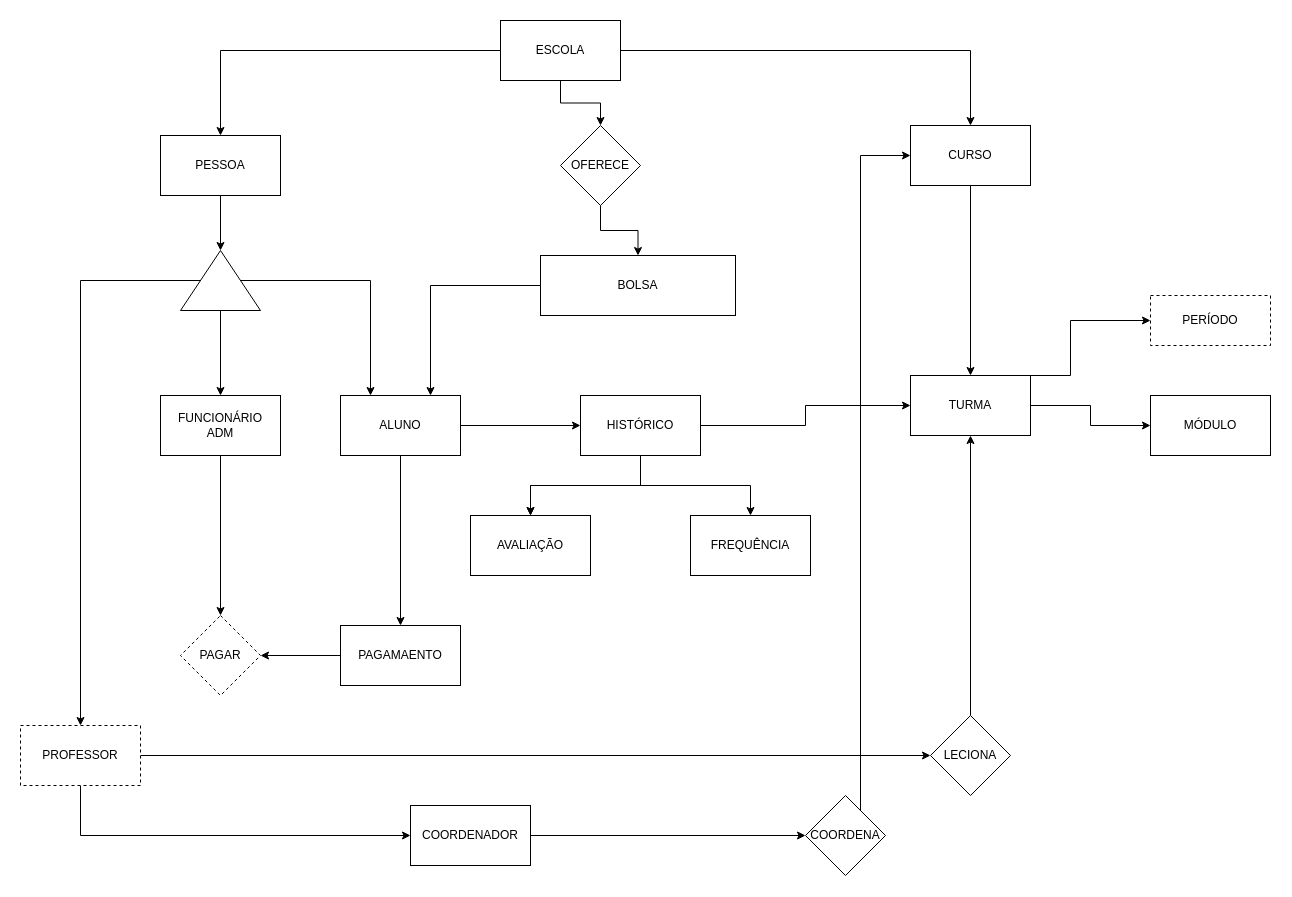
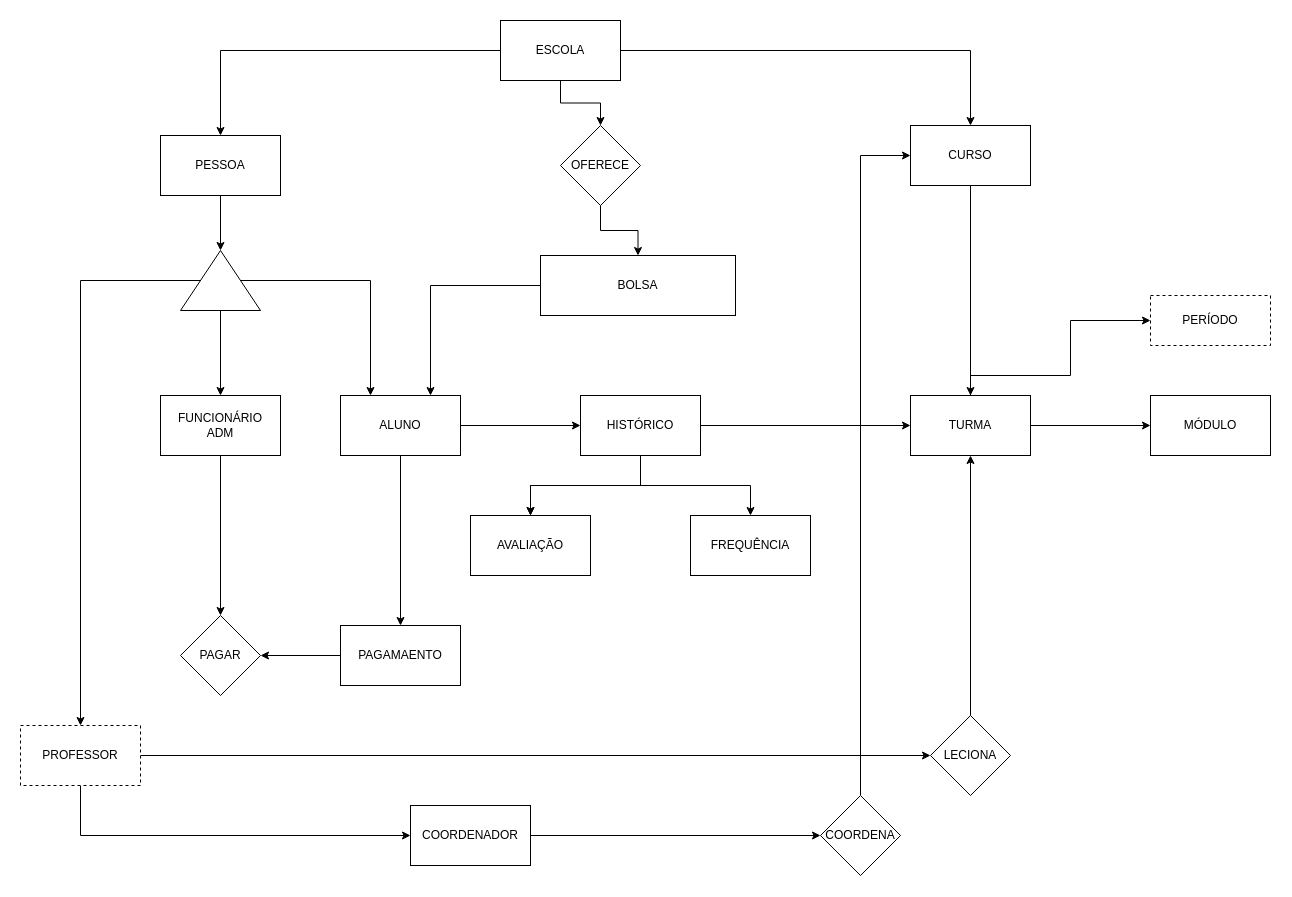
  <mxCell id="0" />
  <mxCell id="1" parent="0" />
  <mxCell id="2" value="" style="edgeStyle=orthogonalEdgeStyle;rounded=0;orthogonalLoop=1;jettySize=auto;html=1;" edge="1" parent="1" source="5" target="7"><mxGeometry relative="1" as="geometry" /></mxCell>
  <mxCell id="3" value="" style="edgeStyle=orthogonalEdgeStyle;rounded=0;orthogonalLoop=1;jettySize=auto;html=1;" edge="1" parent="1" source="5" target="9"><mxGeometry relative="1" as="geometry" /></mxCell>
  <mxCell id="4" value="" style="edgeStyle=orthogonalEdgeStyle;rounded=0;orthogonalLoop=1;jettySize=auto;html=1;" edge="1" parent="1" source="5" target="38"><mxGeometry relative="1" as="geometry" /></mxCell>
  <mxCell id="5" value="&lt;font style=&quot;color: light-dark(rgb(0, 0, 0), rgb(0, 0, 0));&quot;&gt;ESCOLA&lt;/font&gt;" style="whiteSpace=wrap;html=1;fillColor=light-dark(#FFFFFF,#FFFFFF);" vertex="1" parent="1"><mxGeometry x="500" y="20" width="120" height="60" as="geometry" /></mxCell>
  <mxCell id="6" value="" style="edgeStyle=orthogonalEdgeStyle;rounded=0;orthogonalLoop=1;jettySize=auto;html=1;" edge="1" parent="1" source="7" target="28"><mxGeometry relative="1" as="geometry" /></mxCell>
  <mxCell id="7" value="&lt;font style=&quot;color: light-dark(rgb(0, 0, 0), rgb(0, 0, 0));&quot;&gt;CURSO&lt;/font&gt;" style="whiteSpace=wrap;html=1;fillColor=light-dark(#FFFFFF,#FFFFFF);" vertex="1" parent="1"><mxGeometry x="910" y="125" width="120" height="60" as="geometry" /></mxCell>
  <mxCell id="8" style="edgeStyle=orthogonalEdgeStyle;rounded=0;orthogonalLoop=1;jettySize=auto;html=1;entryX=1;entryY=0.5;entryDx=0;entryDy=0;" edge="1" parent="1" source="9" target="13"><mxGeometry relative="1" as="geometry" /></mxCell>
  <mxCell id="9" value="PESSOA" style="whiteSpace=wrap;html=1;fillColor=light-dark(#FFFFFF,#FFFFFF);fontColor=light-dark(#000000,#000000);" vertex="1" parent="1"><mxGeometry x="160" y="135" width="120" height="60" as="geometry" /></mxCell>
  <mxCell id="10" value="" style="edgeStyle=orthogonalEdgeStyle;rounded=0;orthogonalLoop=1;jettySize=auto;html=1;" edge="1" parent="1" source="13" target="15"><mxGeometry relative="1" as="geometry" /></mxCell>
  <mxCell id="11" value="" style="edgeStyle=orthogonalEdgeStyle;rounded=0;orthogonalLoop=1;jettySize=auto;html=1;" edge="1" parent="1" source="13" target="18"><mxGeometry relative="1" as="geometry"><Array as="points"><mxPoint x="370" y="280" /></Array></mxGeometry></mxCell>
  <mxCell id="12" value="" style="edgeStyle=orthogonalEdgeStyle;rounded=0;orthogonalLoop=1;jettySize=auto;html=1;" edge="1" parent="1" source="13" target="21"><mxGeometry relative="1" as="geometry" /></mxCell>
  <mxCell id="13" value="" style="triangle;whiteSpace=wrap;html=1;rotation=-90;fillColor=light-dark(#FFFFFF,#FFFFFF);" vertex="1" parent="1"><mxGeometry x="190" y="240" width="60" height="80" as="geometry" /></mxCell>
  <mxCell id="14" value="" style="edgeStyle=orthogonalEdgeStyle;rounded=0;orthogonalLoop=1;jettySize=auto;html=1;" edge="1" parent="1" source="15" target="23"><mxGeometry relative="1" as="geometry" /></mxCell>
  <mxCell id="15" value="&lt;font style=&quot;color: light-dark(rgb(0, 0, 0), rgb(0, 0, 0));&quot;&gt;FUNCIONÁRIO&lt;/font&gt;&lt;div&gt;&lt;font style=&quot;color: light-dark(rgb(0, 0, 0), rgb(0, 0, 0));&quot;&gt;ADM&lt;/font&gt;&lt;/div&gt;" style="whiteSpace=wrap;html=1;fillColor=light-dark(#FFFFFF,#FFFFFF);" vertex="1" parent="1"><mxGeometry x="160" y="395" width="120" height="60" as="geometry" /></mxCell>
  <mxCell id="16" value="" style="edgeStyle=orthogonalEdgeStyle;rounded=0;orthogonalLoop=1;jettySize=auto;html=1;" edge="1" parent="1" source="18" target="25"><mxGeometry relative="1" as="geometry" /></mxCell>
  <mxCell id="17" value="" style="edgeStyle=orthogonalEdgeStyle;rounded=0;orthogonalLoop=1;jettySize=auto;html=1;" edge="1" parent="1" source="18" target="45"><mxGeometry relative="1" as="geometry" /></mxCell>
  <mxCell id="18" value="&lt;font style=&quot;color: light-dark(rgb(0, 0, 0), rgb(0, 0, 0));&quot;&gt;ALUNO&lt;/font&gt;" style="whiteSpace=wrap;html=1;fillColor=light-dark(#FFFFFF,#FFFFFF);" vertex="1" parent="1"><mxGeometry x="340" y="395" width="120" height="60" as="geometry" /></mxCell>
  <mxCell id="19" value="" style="edgeStyle=orthogonalEdgeStyle;rounded=0;orthogonalLoop=1;jettySize=auto;html=1;" edge="1" parent="1" source="21" target="32"><mxGeometry relative="1" as="geometry"><Array as="points"><mxPoint x="80" y="835" /></Array></mxGeometry></mxCell>
  <mxCell id="20" value="" style="edgeStyle=orthogonalEdgeStyle;rounded=0;orthogonalLoop=1;jettySize=auto;html=1;" edge="1" parent="1" source="21" target="36"><mxGeometry relative="1" as="geometry" /></mxCell>
  <mxCell id="21" value="&lt;font style=&quot;color: light-dark(rgb(0, 0, 0), rgb(0, 0, 0));&quot;&gt;PROFESSOR&lt;/font&gt;" style="whiteSpace=wrap;html=1;fillColor=light-dark(#FFFFFF,#FFFFFF);dashed=1;" vertex="1" parent="1"><mxGeometry x="20" y="725" width="120" height="60" as="geometry" /></mxCell>
  <mxCell id="22" style="edgeStyle=orthogonalEdgeStyle;rounded=0;orthogonalLoop=1;jettySize=auto;html=1;exitX=0.5;exitY=1;exitDx=0;exitDy=0;" edge="1" parent="1" source="18" target="18"><mxGeometry relative="1" as="geometry" /></mxCell>
- <mxCell id="23" value="&lt;font style=&quot;color: light-dark(rgb(0, 0, 0), rgb(0, 0, 0));&quot;&gt;PAGAR&lt;/font&gt;" style="rhombus;whiteSpace=wrap;html=1;fillColor=light-dark(#FFFFFF,#FFFFFF);dashed=1;" vertex="1" parent="1"><mxGeometry x="180" y="615" width="80" height="80" as="geometry" /></mxCell>
+ <mxCell id="23" value="&lt;font style=&quot;color: light-dark(rgb(0, 0, 0), rgb(0, 0, 0));&quot;&gt;PAGAR&lt;/font&gt;" style="rhombus;whiteSpace=wrap;html=1;fillColor=light-dark(#FFFFFF,#FFFFFF);" vertex="1" parent="1"><mxGeometry x="180" y="615" width="80" height="80" as="geometry" /></mxCell>
  <mxCell id="24" style="edgeStyle=orthogonalEdgeStyle;rounded=0;orthogonalLoop=1;jettySize=auto;html=1;entryX=1;entryY=0.5;entryDx=0;entryDy=0;" edge="1" parent="1" source="25" target="23"><mxGeometry relative="1" as="geometry" /></mxCell>
  <mxCell id="25" value="&lt;font style=&quot;color: light-dark(rgb(0, 0, 0), rgb(0, 0, 0));&quot;&gt;PAGAMAENTO&lt;/font&gt;" style="whiteSpace=wrap;html=1;fillColor=light-dark(#FFFFFF,#FFFFFF);" vertex="1" parent="1"><mxGeometry x="340" y="625" width="120" height="60" as="geometry" /></mxCell>
  <mxCell id="26" value="" style="edgeStyle=orthogonalEdgeStyle;rounded=0;orthogonalLoop=1;jettySize=auto;html=1;" edge="1" parent="1" source="28" target="29"><mxGeometry relative="1" as="geometry"><Array as="points"><mxPoint x="1070" y="375" /></Array></mxGeometry></mxCell>
  <mxCell id="27" value="" style="edgeStyle=orthogonalEdgeStyle;rounded=0;orthogonalLoop=1;jettySize=auto;html=1;" edge="1" parent="1" source="28" target="30"><mxGeometry relative="1" as="geometry" /></mxCell>
- <mxCell id="28" value="&lt;font style=&quot;color: light-dark(rgb(0, 0, 0), rgb(0, 0, 0));&quot;&gt;TURMA&lt;/font&gt;" style="whiteSpace=wrap;html=1;fillColor=light-dark(#FFFFFF,#FFFFFF);" vertex="1" parent="1"><mxGeometry x="910" y="375" width="120" height="60" as="geometry" /></mxCell>
+ <mxCell id="28" value="&lt;font style=&quot;color: light-dark(rgb(0, 0, 0), rgb(0, 0, 0));&quot;&gt;TURMA&lt;/font&gt;" style="whiteSpace=wrap;html=1;fillColor=light-dark(#FFFFFF,#FFFFFF);" vertex="1" parent="1"><mxGeometry x="910" y="395" width="120" height="60" as="geometry" /></mxCell>
  <mxCell id="29" value="&lt;font style=&quot;color: light-dark(rgb(0, 0, 0), rgb(0, 0, 0));&quot;&gt;PERÍODO&lt;/font&gt;" style="whiteSpace=wrap;html=1;fillColor=light-dark(#FFFFFF,#FFFFFF);dashed=1;" vertex="1" parent="1"><mxGeometry x="1150" y="295" width="120" height="50" as="geometry" /></mxCell>
  <mxCell id="30" value="&lt;font style=&quot;color: light-dark(rgb(0, 0, 0), rgb(0, 0, 0));&quot;&gt;MÓDULO&lt;/font&gt;" style="whiteSpace=wrap;html=1;fillColor=light-dark(#FFFFFF,#FFFFFF);" vertex="1" parent="1"><mxGeometry x="1150" y="395" width="120" height="60" as="geometry" /></mxCell>
  <mxCell id="31" value="" style="edgeStyle=orthogonalEdgeStyle;rounded=0;orthogonalLoop=1;jettySize=auto;html=1;" edge="1" parent="1" source="32" target="34"><mxGeometry relative="1" as="geometry" /></mxCell>
  <mxCell id="32" value="&lt;font style=&quot;color: light-dark(rgb(0, 0, 0), rgb(0, 0, 0));&quot;&gt;COORDENADOR&lt;/font&gt;" style="whiteSpace=wrap;html=1;fillColor=light-dark(#FFFFFF,#FFFFFF);" vertex="1" parent="1"><mxGeometry x="410" y="805" width="120" height="60" as="geometry" /></mxCell>
  <mxCell id="33" style="edgeStyle=orthogonalEdgeStyle;rounded=0;orthogonalLoop=1;jettySize=auto;html=1;entryX=0;entryY=0.5;entryDx=0;entryDy=0;" edge="1" parent="1" source="34" target="7"><mxGeometry relative="1" as="geometry"><mxPoint x="770" y="255" as="targetPoint" /><Array as="points"><mxPoint x="860" y="155" /></Array></mxGeometry></mxCell>
- <mxCell id="34" value="&lt;font style=&quot;color: light-dark(rgb(0, 0, 0), rgb(0, 0, 0));&quot;&gt;COORDENA&lt;/font&gt;" style="rhombus;whiteSpace=wrap;html=1;fillColor=light-dark(#FFFFFF,#FFFFFF);" vertex="1" parent="1"><mxGeometry x="805" y="795" width="80" height="80" as="geometry" /></mxCell>
+ <mxCell id="34" value="&lt;font style=&quot;color: light-dark(rgb(0, 0, 0), rgb(0, 0, 0));&quot;&gt;COORDENA&lt;/font&gt;" style="rhombus;whiteSpace=wrap;html=1;fillColor=light-dark(#FFFFFF,#FFFFFF);" vertex="1" parent="1"><mxGeometry x="820" y="795" width="80" height="80" as="geometry" /></mxCell>
  <mxCell id="35" style="edgeStyle=orthogonalEdgeStyle;rounded=0;orthogonalLoop=1;jettySize=auto;html=1;entryX=0.5;entryY=1;entryDx=0;entryDy=0;" edge="1" parent="1" source="36" target="28"><mxGeometry relative="1" as="geometry" /></mxCell>
  <mxCell id="36" value="&lt;font style=&quot;color: light-dark(rgb(0, 0, 0), rgb(0, 0, 0));&quot;&gt;LECIONA&lt;/font&gt;" style="rhombus;whiteSpace=wrap;html=1;fillColor=light-dark(#FFFFFF,#FFFFFF);" vertex="1" parent="1"><mxGeometry x="930" y="715" width="80" height="80" as="geometry" /></mxCell>
  <mxCell id="37" value="" style="edgeStyle=orthogonalEdgeStyle;rounded=0;orthogonalLoop=1;jettySize=auto;html=1;" edge="1" parent="1" source="38" target="40"><mxGeometry relative="1" as="geometry" /></mxCell>
  <mxCell id="38" value="&lt;font style=&quot;color: light-dark(rgb(0, 0, 0), rgb(0, 0, 0));&quot;&gt;OFERECE&lt;/font&gt;" style="rhombus;whiteSpace=wrap;html=1;fillColor=light-dark(#FFFFFF,#FFFFFF);" vertex="1" parent="1"><mxGeometry x="560" y="125" width="80" height="80" as="geometry" /></mxCell>
  <mxCell id="39" style="edgeStyle=orthogonalEdgeStyle;rounded=0;orthogonalLoop=1;jettySize=auto;html=1;entryX=0.75;entryY=0;entryDx=0;entryDy=0;" edge="1" parent="1" source="40" target="18"><mxGeometry relative="1" as="geometry" /></mxCell>
  <mxCell id="40" value="&lt;font style=&quot;color: light-dark(rgb(0, 0, 0), rgb(0, 0, 0));&quot;&gt;BOLSA&lt;/font&gt;" style="whiteSpace=wrap;html=1;fillColor=light-dark(#FFFFFF,#FFFFFF);" vertex="1" parent="1"><mxGeometry x="540" y="255" width="195" height="60" as="geometry" /></mxCell>
  <mxCell id="41" style="edgeStyle=orthogonalEdgeStyle;rounded=0;orthogonalLoop=1;jettySize=auto;html=1;entryX=0;entryY=0.5;entryDx=0;entryDy=0;" edge="1" parent="1" source="45" target="28"><mxGeometry relative="1" as="geometry" /></mxCell>
  <mxCell id="42" value="" style="edgeStyle=orthogonalEdgeStyle;rounded=0;orthogonalLoop=1;jettySize=auto;html=1;" edge="1" parent="1" source="45" target="46"><mxGeometry relative="1" as="geometry" /></mxCell>
  <mxCell id="43" value="" style="edgeStyle=orthogonalEdgeStyle;rounded=0;orthogonalLoop=1;jettySize=auto;html=1;" edge="1" parent="1" source="45" target="46"><mxGeometry relative="1" as="geometry" /></mxCell>
  <mxCell id="44" value="" style="edgeStyle=orthogonalEdgeStyle;rounded=0;orthogonalLoop=1;jettySize=auto;html=1;" edge="1" parent="1" source="45" target="47"><mxGeometry relative="1" as="geometry" /></mxCell>
  <mxCell id="45" value="&lt;font style=&quot;color: light-dark(rgb(0, 0, 0), rgb(0, 0, 0));&quot;&gt;HISTÓRICO&lt;/font&gt;" style="whiteSpace=wrap;html=1;fillColor=light-dark(#FFFFFF,#FFFFFF);" vertex="1" parent="1"><mxGeometry x="580" y="395" width="120" height="60" as="geometry" /></mxCell>
  <mxCell id="46" value="&lt;font style=&quot;color: light-dark(rgb(0, 0, 0), rgb(0, 0, 0));&quot;&gt;AVALIAÇÃO&lt;/font&gt;" style="whiteSpace=wrap;html=1;fillColor=light-dark(#FFFFFF,#FFFFFF);" vertex="1" parent="1"><mxGeometry x="470" y="515" width="120" height="60" as="geometry" /></mxCell>
  <mxCell id="47" value="&lt;font style=&quot;color: light-dark(rgb(0, 0, 0), rgb(0, 0, 0));&quot;&gt;FREQUÊNCIA&lt;/font&gt;" style="whiteSpace=wrap;html=1;fillColor=light-dark(#FFFFFF,#FFFFFF);" vertex="1" parent="1"><mxGeometry x="690" y="515" width="120" height="60" as="geometry" /></mxCell>
